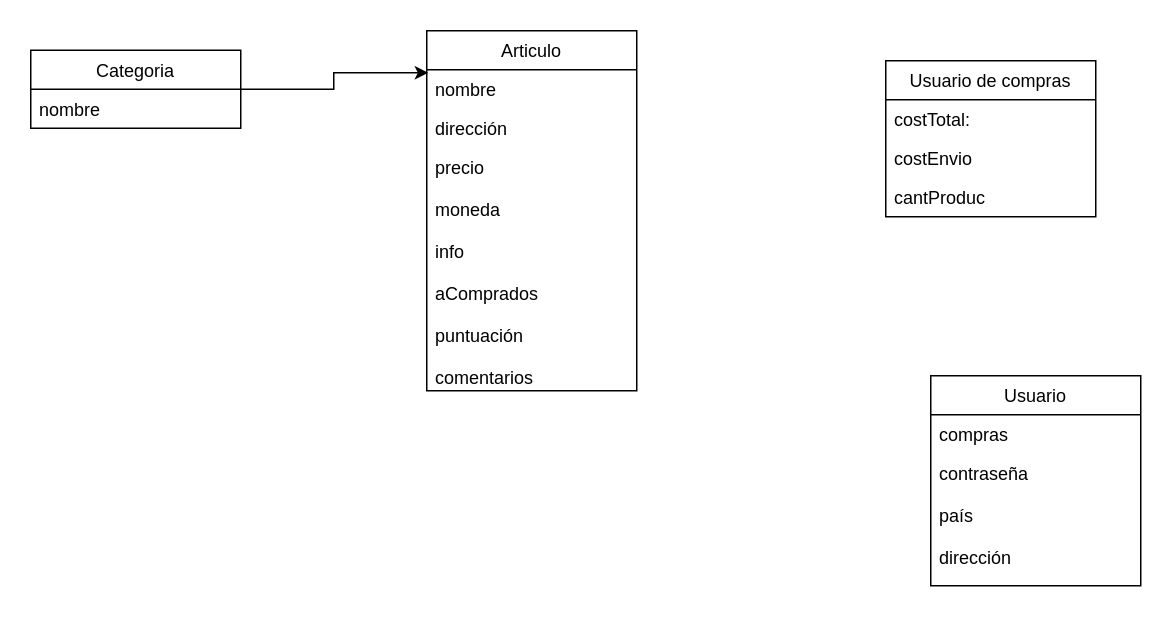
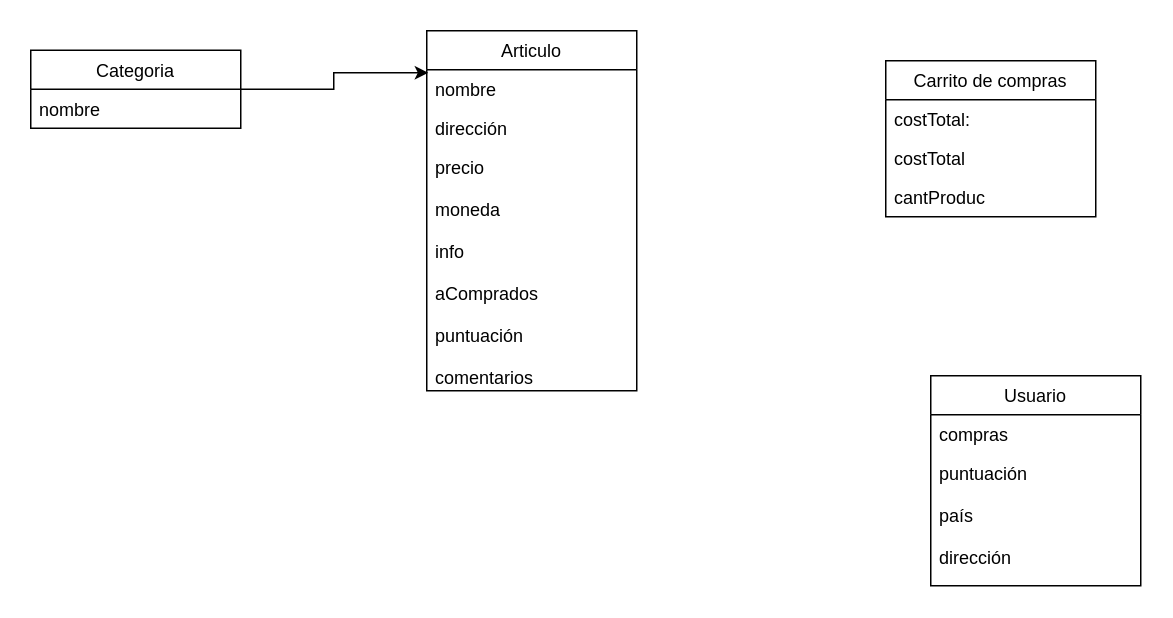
  <mxCell id="0" />
  <mxCell id="1" parent="0" />
- <mxCell id="2" value="Usuario de compras" style="swimlane;fontStyle=0;childLayout=stackLayout;horizontal=1;startSize=26;fillColor=none;horizontalStack=0;resizeParent=1;resizeParentMax=0;resizeLast=0;collapsible=1;marginBottom=0;" parent="1" vertex="1"><mxGeometry x="590" y="40" width="140" height="104" as="geometry" /></mxCell>
+ <mxCell id="2" value="Carrito de compras" style="swimlane;fontStyle=0;childLayout=stackLayout;horizontal=1;startSize=26;fillColor=none;horizontalStack=0;resizeParent=1;resizeParentMax=0;resizeLast=0;collapsible=1;marginBottom=0;" parent="1" vertex="1"><mxGeometry x="590" y="40" width="140" height="104" as="geometry" /></mxCell>
  <mxCell id="3" value="costTotal: " style="text;strokeColor=none;fillColor=none;align=left;verticalAlign=top;spacingLeft=4;spacingRight=4;overflow=hidden;rotatable=0;points=[[0,0.5],[1,0.5]];portConstraint=eastwest;" parent="2" vertex="1"><mxGeometry y="26" width="140" height="26" as="geometry" /></mxCell>
- <mxCell id="4" value="costEnvio" style="text;strokeColor=none;fillColor=none;align=left;verticalAlign=top;spacingLeft=4;spacingRight=4;overflow=hidden;rotatable=0;points=[[0,0.5],[1,0.5]];portConstraint=eastwest;" parent="2" vertex="1"><mxGeometry y="52" width="140" height="26" as="geometry" /></mxCell>
+ <mxCell id="4" value="costTotal" style="text;strokeColor=none;fillColor=none;align=left;verticalAlign=top;spacingLeft=4;spacingRight=4;overflow=hidden;rotatable=0;points=[[0,0.5],[1,0.5]];portConstraint=eastwest;" parent="2" vertex="1"><mxGeometry y="52" width="140" height="26" as="geometry" /></mxCell>
  <mxCell id="5" value="cantProduc" style="text;strokeColor=none;fillColor=none;align=left;verticalAlign=top;spacingLeft=4;spacingRight=4;overflow=hidden;rotatable=0;points=[[0,0.5],[1,0.5]];portConstraint=eastwest;" parent="2" vertex="1"><mxGeometry y="78" width="140" height="26" as="geometry" /></mxCell>
  <mxCell id="6" style="edgeStyle=orthogonalEdgeStyle;rounded=0;orthogonalLoop=1;jettySize=auto;html=1;entryX=0.007;entryY=0.077;entryDx=0;entryDy=0;entryPerimeter=0;" edge="1" parent="1" source="14" target="8"><mxGeometry relative="1" as="geometry" /></mxCell>
  <mxCell id="7" value="Articulo" style="swimlane;fontStyle=0;childLayout=stackLayout;horizontal=1;startSize=26;fillColor=none;horizontalStack=0;resizeParent=1;resizeParentMax=0;resizeLast=0;collapsible=1;marginBottom=0;" parent="1" vertex="1"><mxGeometry x="284" y="20" width="140" height="240" as="geometry" /></mxCell>
  <mxCell id="8" value="nombre &#10;" style="text;strokeColor=none;fillColor=none;align=left;verticalAlign=top;spacingLeft=4;spacingRight=4;overflow=hidden;rotatable=0;points=[[0,0.5],[1,0.5]];portConstraint=eastwest;" parent="7" vertex="1"><mxGeometry y="26" width="140" height="26" as="geometry" /></mxCell>
  <mxCell id="9" value="dirección" style="text;strokeColor=none;fillColor=none;align=left;verticalAlign=top;spacingLeft=4;spacingRight=4;overflow=hidden;rotatable=0;points=[[0,0.5],[1,0.5]];portConstraint=eastwest;" parent="7" vertex="1"><mxGeometry y="52" width="140" height="26" as="geometry" /></mxCell>
  <mxCell id="10" value="precio&#10;&#10;moneda&#10;&#10;info&#10;&#10;aComprados&#10;&#10;puntuación&#10;&#10;comentarios" style="text;strokeColor=none;fillColor=none;align=left;verticalAlign=top;spacingLeft=4;spacingRight=4;overflow=hidden;rotatable=0;points=[[0,0.5],[1,0.5]];portConstraint=eastwest;" parent="7" vertex="1"><mxGeometry y="78" width="140" height="162" as="geometry" /></mxCell>
  <mxCell id="11" value="Usuario" style="swimlane;fontStyle=0;childLayout=stackLayout;horizontal=1;startSize=26;fillColor=none;horizontalStack=0;resizeParent=1;resizeParentMax=0;resizeLast=0;collapsible=1;marginBottom=0;" vertex="1" parent="1"><mxGeometry x="620" y="250" width="140" height="140" as="geometry" /></mxCell>
  <mxCell id="12" value="compras" style="text;strokeColor=none;fillColor=none;align=left;verticalAlign=top;spacingLeft=4;spacingRight=4;overflow=hidden;rotatable=0;points=[[0,0.5],[1,0.5]];portConstraint=eastwest;" vertex="1" parent="11"><mxGeometry y="26" width="140" height="26" as="geometry" /></mxCell>
- <mxCell id="13" value="contraseña&#10;&#10;país&#10;&#10;dirección" style="text;strokeColor=none;fillColor=none;align=left;verticalAlign=top;spacingLeft=4;spacingRight=4;overflow=hidden;rotatable=0;points=[[0,0.5],[1,0.5]];portConstraint=eastwest;" vertex="1" parent="11"><mxGeometry y="52" width="140" height="88" as="geometry" /></mxCell>
+ <mxCell id="13" value="puntuación&#10;&#10;país&#10;&#10;dirección" style="text;strokeColor=none;fillColor=none;align=left;verticalAlign=top;spacingLeft=4;spacingRight=4;overflow=hidden;rotatable=0;points=[[0,0.5],[1,0.5]];portConstraint=eastwest;" vertex="1" parent="11"><mxGeometry y="52" width="140" height="88" as="geometry" /></mxCell>
  <mxCell id="14" value="Categoria" style="swimlane;fontStyle=0;childLayout=stackLayout;horizontal=1;startSize=26;fillColor=none;horizontalStack=0;resizeParent=1;resizeParentMax=0;resizeLast=0;collapsible=1;marginBottom=0;" vertex="1" parent="1"><mxGeometry x="20" y="33" width="140" height="52" as="geometry" /></mxCell>
  <mxCell id="15" value="nombre" style="text;strokeColor=none;fillColor=none;align=left;verticalAlign=top;spacingLeft=4;spacingRight=4;overflow=hidden;rotatable=0;points=[[0,0.5],[1,0.5]];portConstraint=eastwest;" vertex="1" parent="14"><mxGeometry y="26" width="140" height="26" as="geometry" /></mxCell>
